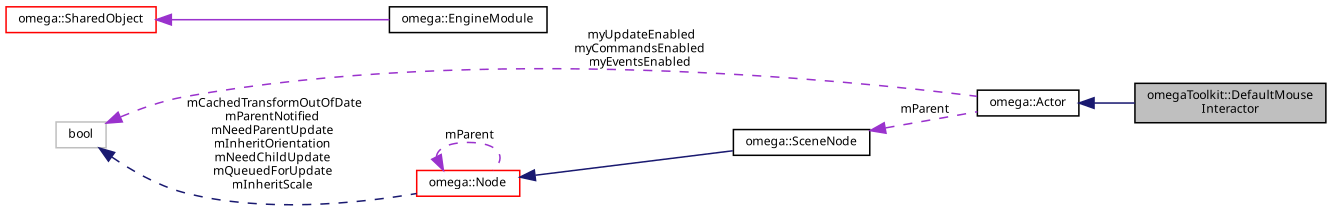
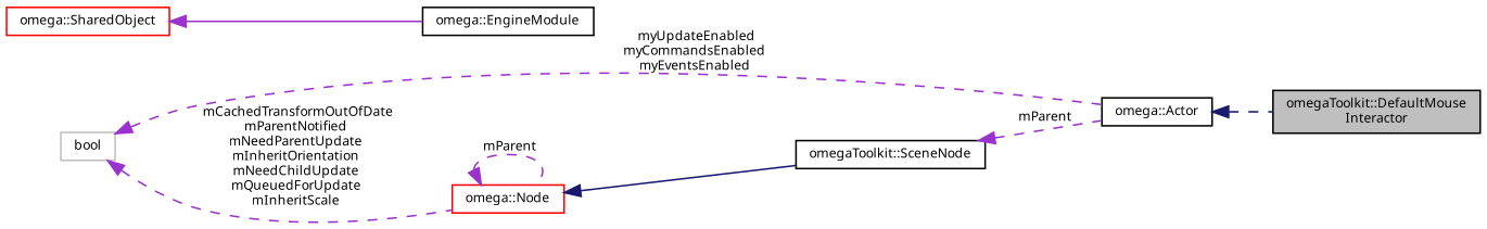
  digraph {
    rankdir=LR
    node [color=black fontname="FreeSans.ttf" fontsize=8 shape=record]
    edge [color=darkorchid3 dir=back fontname="FreeSans.ttf" fontsize=8 labelfontname="FreeSans.ttf" labelfontsize=8 style=dashed]
    n1 [fillcolor=grey75 fontcolor=black height=0.2 label="omegaToolkit::DefaultMouse\lInteractor" style=filled width=0.4]
    n2 [height=0.2 label="omega::Actor" width=0.4]
    n3 [height=0.2 label="omega::EngineModule" width=0.4]
    n4 [color=red height=0.2 label="omega::SharedObject" width=0.4]
-   n5 [height=0.2 label="omega::SceneNode" width=0.4]
+   n5 [height=0.2 label="omegaToolkit::SceneNode" width=0.4]
    n6 [color=red height=0.2 label="omega::Node" width=0.4]
    n7 [color=grey75 height=0.2 label=bool width=0.4]
-   n2 -> n1 [color=midnightblue style=solid]
+   n2 -> n1 [color=midnightblue]
    n4 -> n3 [style=solid]
    n5 -> n2 [label=" mParent"]
    n6 -> n5 [color=midnightblue style=solid]
    n6 -> n6 [label=" mParent"]
    n7 -> n2 [label=" myUpdateEnabled\nmyCommandsEnabled\nmyEventsEnabled"]
-   n7 -> n6 [color=midnightblue label=" mCachedTransformOutOfDate\nmParentNotified\nmNeedParentUpdate\nmInheritOrientation\nmNeedChildUpdate\nmQueuedForUpdate\nmInheritScale"]
+   n7 -> n6 [label=" mCachedTransformOutOfDate\nmParentNotified\nmNeedParentUpdate\nmInheritOrientation\nmNeedChildUpdate\nmQueuedForUpdate\nmInheritScale"]
  }
